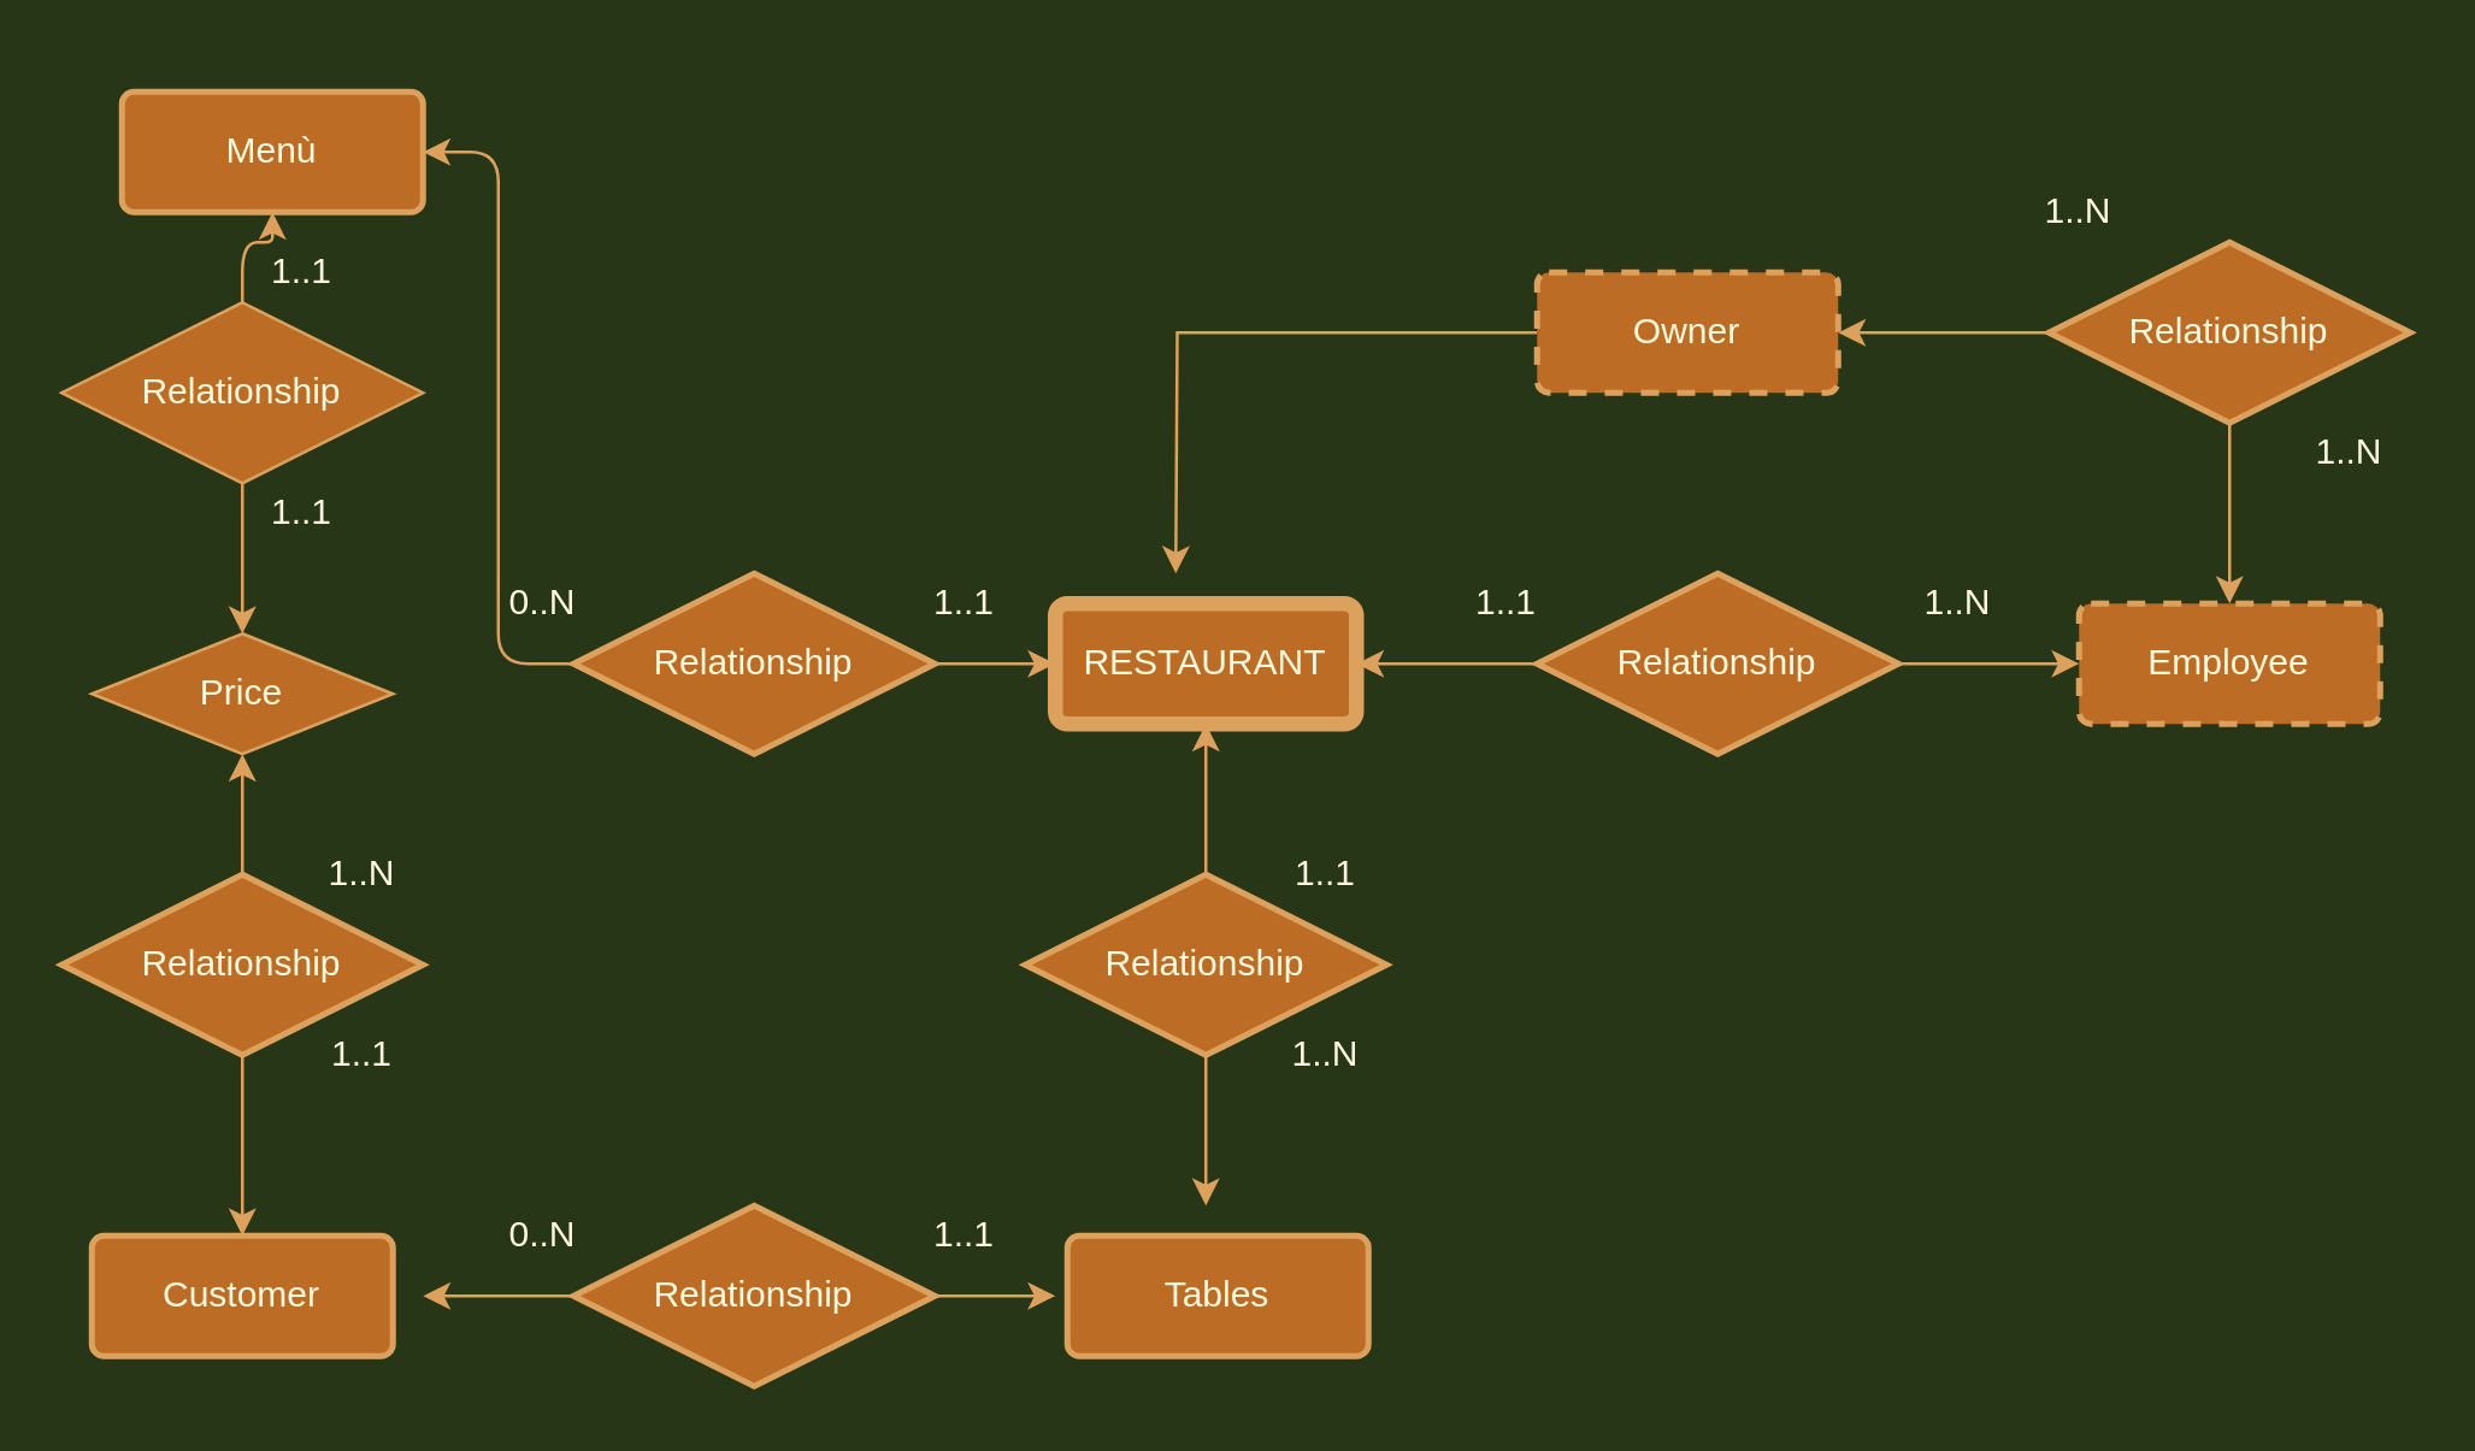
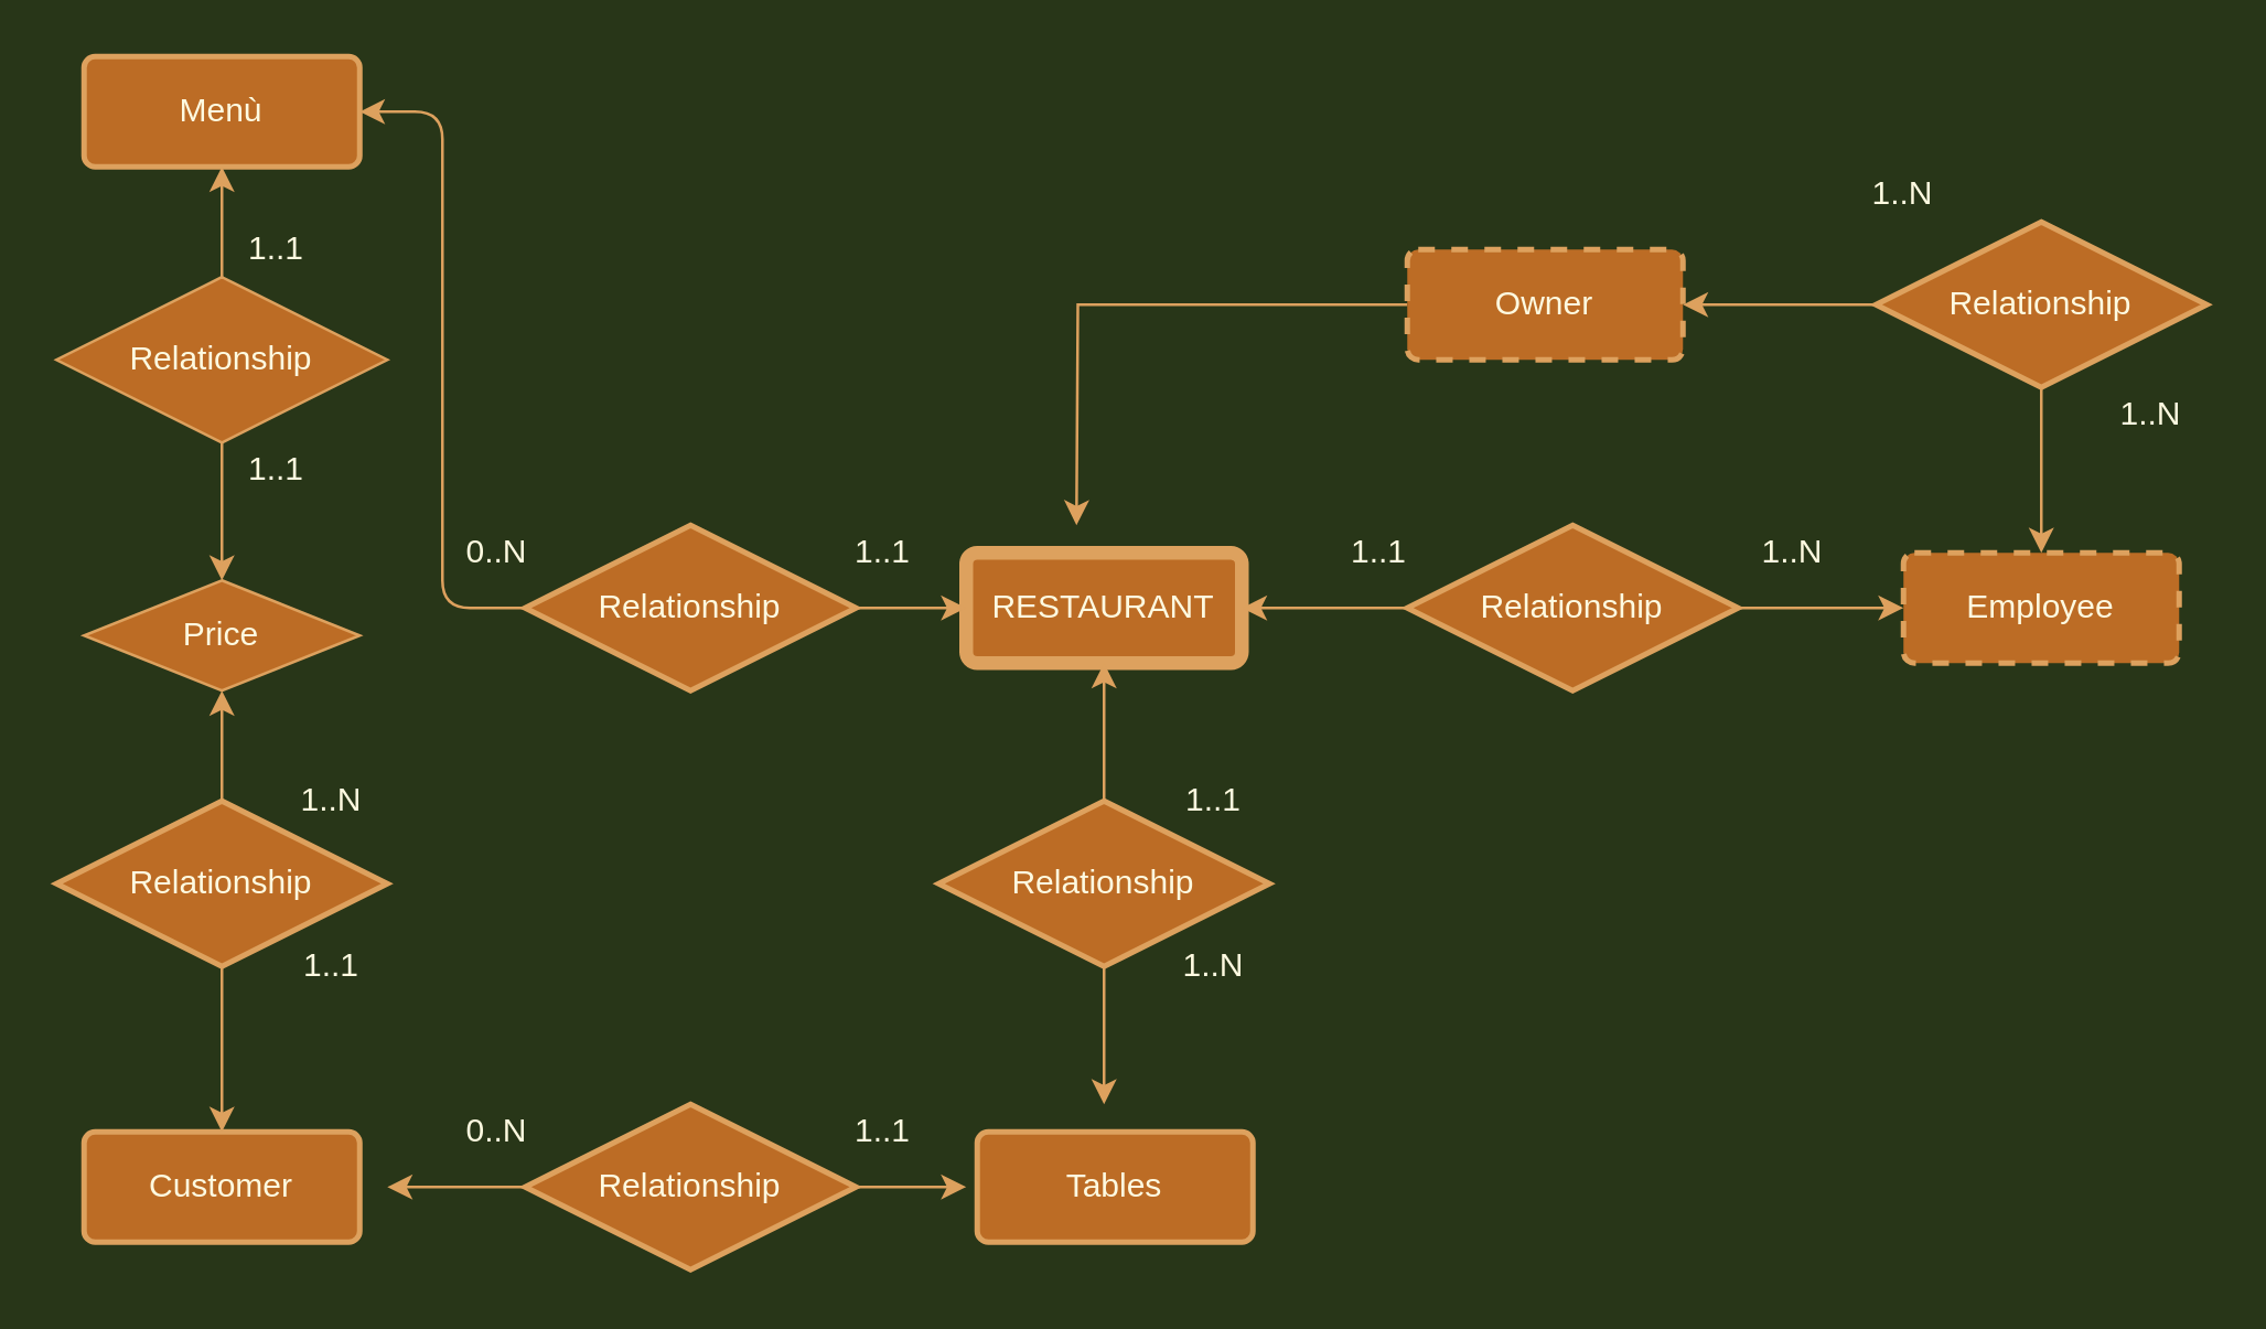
  <mxCell id="0" />
  <mxCell id="1" parent="0" />
  <mxCell id="2" value="RESTAURANT" style="rounded=1;arcSize=10;whiteSpace=wrap;html=1;align=center;strokeWidth=5;fillColor=#BC6C25;strokeColor=#DDA15E;fontColor=#FEFAE0;" vertex="1" parent="1"><mxGeometry x="350" y="200" width="100" height="40" as="geometry" /></mxCell>
  <mxCell id="3" style="edgeStyle=orthogonalEdgeStyle;rounded=0;orthogonalLoop=1;jettySize=auto;html=1;entryX=0;entryY=0.5;entryDx=0;entryDy=0;labelBackgroundColor=#283618;strokeColor=#DDA15E;fontColor=#FEFAE0;" edge="1" parent="1" source="5" target="2"><mxGeometry relative="1" as="geometry" /></mxCell>
  <mxCell id="4" style="edgeStyle=orthogonalEdgeStyle;curved=0;rounded=1;sketch=0;orthogonalLoop=1;jettySize=auto;html=1;entryX=1;entryY=0.5;entryDx=0;entryDy=0;strokeColor=#DDA15E;fillColor=#BC6C25;fontColor=#FEFAE0;" edge="1" parent="1" source="5" target="6"><mxGeometry relative="1" as="geometry" /></mxCell>
  <mxCell id="5" value="Relationship" style="shape=rhombus;perimeter=rhombusPerimeter;whiteSpace=wrap;html=1;align=center;strokeWidth=2;fillColor=#BC6C25;strokeColor=#DDA15E;fontColor=#FEFAE0;" vertex="1" parent="1"><mxGeometry x="190" y="190" width="120" height="60" as="geometry" /></mxCell>
- <mxCell id="6" value="Menù" style="rounded=1;arcSize=10;whiteSpace=wrap;html=1;align=center;strokeWidth=2;fillColor=#BC6C25;strokeColor=#DDA15E;fontColor=#FEFAE0;" vertex="1" parent="1"><mxGeometry x="40" y="30" width="100" height="40" as="geometry" /></mxCell>
+ <mxCell id="6" value="Menù" style="rounded=1;arcSize=10;whiteSpace=wrap;html=1;align=center;strokeWidth=2;fillColor=#BC6C25;strokeColor=#DDA15E;fontColor=#FEFAE0;" vertex="1" parent="1"><mxGeometry x="30" y="20" width="100" height="40" as="geometry" /></mxCell>
  <mxCell id="7" value="Employee" style="rounded=1;arcSize=10;whiteSpace=wrap;html=1;align=center;strokeWidth=2;fillColor=#BC6C25;strokeColor=#DDA15E;fontColor=#FEFAE0;dashed=1;" vertex="1" parent="1"><mxGeometry x="690" y="200" width="100" height="40" as="geometry" /></mxCell>
  <mxCell id="8" value="Tables" style="rounded=1;arcSize=10;whiteSpace=wrap;html=1;align=center;strokeWidth=2;fillColor=#BC6C25;strokeColor=#DDA15E;fontColor=#FEFAE0;" vertex="1" parent="1"><mxGeometry x="354" y="410" width="100" height="40" as="geometry" /></mxCell>
  <mxCell id="9" value="Customer" style="rounded=1;arcSize=10;whiteSpace=wrap;html=1;align=center;strokeWidth=2;fillColor=#BC6C25;strokeColor=#DDA15E;fontColor=#FEFAE0;" vertex="1" parent="1"><mxGeometry x="30" y="410" width="100" height="40" as="geometry" /></mxCell>
  <mxCell id="10" style="edgeStyle=orthogonalEdgeStyle;rounded=0;orthogonalLoop=1;jettySize=auto;html=1;entryX=0.5;entryY=0;entryDx=0;entryDy=0;labelBackgroundColor=#283618;strokeColor=#DDA15E;fontColor=#FEFAE0;" edge="1" parent="1" source="12" target="9"><mxGeometry relative="1" as="geometry" /></mxCell>
  <mxCell id="11" style="edgeStyle=orthogonalEdgeStyle;curved=0;rounded=1;sketch=0;orthogonalLoop=1;jettySize=auto;html=1;entryX=0.5;entryY=1;entryDx=0;entryDy=0;strokeColor=#DDA15E;fillColor=#BC6C25;fontColor=#FEFAE0;" edge="1" parent="1" source="12" target="42"><mxGeometry relative="1" as="geometry" /></mxCell>
  <mxCell id="12" value="Relationship" style="shape=rhombus;perimeter=rhombusPerimeter;whiteSpace=wrap;html=1;align=center;strokeWidth=2;fillColor=#BC6C25;strokeColor=#DDA15E;fontColor=#FEFAE0;" vertex="1" parent="1"><mxGeometry x="20" y="290" width="120" height="60" as="geometry" /></mxCell>
  <mxCell id="13" style="edgeStyle=orthogonalEdgeStyle;rounded=0;orthogonalLoop=1;jettySize=auto;html=1;exitX=1;exitY=0.5;exitDx=0;exitDy=0;labelBackgroundColor=#283618;strokeColor=#DDA15E;fontColor=#FEFAE0;" edge="1" parent="1" source="15"><mxGeometry relative="1" as="geometry"><mxPoint x="350" y="430" as="targetPoint" /></mxGeometry></mxCell>
  <mxCell id="14" style="edgeStyle=orthogonalEdgeStyle;rounded=0;orthogonalLoop=1;jettySize=auto;html=1;exitX=0;exitY=0.5;exitDx=0;exitDy=0;labelBackgroundColor=#283618;strokeColor=#DDA15E;fontColor=#FEFAE0;" edge="1" parent="1" source="15"><mxGeometry relative="1" as="geometry"><mxPoint x="140" y="430" as="targetPoint" /></mxGeometry></mxCell>
  <mxCell id="15" value="Relationship" style="shape=rhombus;perimeter=rhombusPerimeter;whiteSpace=wrap;html=1;align=center;strokeWidth=2;fillColor=#BC6C25;strokeColor=#DDA15E;fontColor=#FEFAE0;" vertex="1" parent="1"><mxGeometry x="190" y="400" width="120" height="60" as="geometry" /></mxCell>
  <mxCell id="16" style="edgeStyle=orthogonalEdgeStyle;rounded=0;orthogonalLoop=1;jettySize=auto;html=1;entryX=0.5;entryY=1;entryDx=0;entryDy=0;labelBackgroundColor=#283618;strokeColor=#DDA15E;fontColor=#FEFAE0;" edge="1" parent="1" source="18" target="2"><mxGeometry relative="1" as="geometry" /></mxCell>
  <mxCell id="17" style="edgeStyle=orthogonalEdgeStyle;rounded=0;orthogonalLoop=1;jettySize=auto;html=1;labelBackgroundColor=#283618;strokeColor=#DDA15E;fontColor=#FEFAE0;" edge="1" parent="1" source="18"><mxGeometry relative="1" as="geometry"><mxPoint x="400" y="400" as="targetPoint" /></mxGeometry></mxCell>
  <mxCell id="18" value="Relationship" style="shape=rhombus;perimeter=rhombusPerimeter;whiteSpace=wrap;html=1;align=center;strokeWidth=2;fillColor=#BC6C25;strokeColor=#DDA15E;fontColor=#FEFAE0;" vertex="1" parent="1"><mxGeometry x="340" y="290" width="120" height="60" as="geometry" /></mxCell>
  <mxCell id="19" style="edgeStyle=orthogonalEdgeStyle;rounded=0;orthogonalLoop=1;jettySize=auto;html=1;entryX=0;entryY=0.5;entryDx=0;entryDy=0;labelBackgroundColor=#283618;strokeColor=#DDA15E;fontColor=#FEFAE0;" edge="1" parent="1" source="21" target="7"><mxGeometry relative="1" as="geometry" /></mxCell>
  <mxCell id="20" style="edgeStyle=orthogonalEdgeStyle;rounded=0;orthogonalLoop=1;jettySize=auto;html=1;entryX=1;entryY=0.5;entryDx=0;entryDy=0;labelBackgroundColor=#283618;strokeColor=#DDA15E;fontColor=#FEFAE0;" edge="1" parent="1" source="21" target="2"><mxGeometry relative="1" as="geometry" /></mxCell>
  <mxCell id="21" value="Relationship" style="shape=rhombus;perimeter=rhombusPerimeter;whiteSpace=wrap;html=1;align=center;strokeWidth=2;fillColor=#BC6C25;strokeColor=#DDA15E;fontColor=#FEFAE0;" vertex="1" parent="1"><mxGeometry x="510" y="190" width="120" height="60" as="geometry" /></mxCell>
  <mxCell id="22" style="edgeStyle=orthogonalEdgeStyle;rounded=0;orthogonalLoop=1;jettySize=auto;html=1;entryX=0.5;entryY=0;entryDx=0;entryDy=0;labelBackgroundColor=#283618;strokeColor=#DDA15E;fontColor=#FEFAE0;" edge="1" parent="1" source="24" target="7"><mxGeometry relative="1" as="geometry" /></mxCell>
  <mxCell id="23" style="edgeStyle=orthogonalEdgeStyle;rounded=0;orthogonalLoop=1;jettySize=auto;html=1;entryX=1;entryY=0.5;entryDx=0;entryDy=0;labelBackgroundColor=#283618;strokeColor=#DDA15E;fontColor=#FEFAE0;" edge="1" parent="1" source="24" target="26"><mxGeometry relative="1" as="geometry" /></mxCell>
  <mxCell id="24" value="Relationship" style="shape=rhombus;perimeter=rhombusPerimeter;whiteSpace=wrap;html=1;align=center;strokeWidth=2;fillColor=#BC6C25;strokeColor=#DDA15E;fontColor=#FEFAE0;" vertex="1" parent="1"><mxGeometry x="680" y="80" width="120" height="60" as="geometry" /></mxCell>
  <mxCell id="25" style="edgeStyle=orthogonalEdgeStyle;rounded=0;orthogonalLoop=1;jettySize=auto;html=1;labelBackgroundColor=#283618;strokeColor=#DDA15E;fontColor=#FEFAE0;" edge="1" parent="1" source="26"><mxGeometry relative="1" as="geometry"><mxPoint x="390" y="190" as="targetPoint" /></mxGeometry></mxCell>
  <mxCell id="26" value="Owner" style="rounded=1;arcSize=10;whiteSpace=wrap;html=1;align=center;strokeWidth=2;fillColor=#BC6C25;strokeColor=#DDA15E;fontColor=#FEFAE0;dashed=1;" vertex="1" parent="1"><mxGeometry x="510" y="90" width="100" height="40" as="geometry" /></mxCell>
  <mxCell id="27" value="1..1" style="text;html=1;strokeColor=none;fillColor=none;align=center;verticalAlign=middle;whiteSpace=wrap;rounded=0;sketch=0;fontColor=#FEFAE0;" vertex="1" parent="1"><mxGeometry x="300" y="190" width="40" height="20" as="geometry" /></mxCell>
  <mxCell id="28" value="0..N" style="text;html=1;strokeColor=none;fillColor=none;align=center;verticalAlign=middle;whiteSpace=wrap;rounded=0;sketch=0;fontColor=#FEFAE0;" vertex="1" parent="1"><mxGeometry x="160" y="190" width="40" height="20" as="geometry" /></mxCell>
  <mxCell id="29" value="1..N" style="text;html=1;strokeColor=none;fillColor=none;align=center;verticalAlign=middle;whiteSpace=wrap;rounded=0;sketch=0;fontColor=#FEFAE0;" vertex="1" parent="1"><mxGeometry x="100" y="280" width="40" height="20" as="geometry" /></mxCell>
  <mxCell id="30" value="1..1" style="text;html=1;strokeColor=none;fillColor=none;align=center;verticalAlign=middle;whiteSpace=wrap;rounded=0;sketch=0;fontColor=#FEFAE0;" vertex="1" parent="1"><mxGeometry x="100" y="340" width="40" height="20" as="geometry" /></mxCell>
  <mxCell id="31" value="0..N" style="text;html=1;strokeColor=none;fillColor=none;align=center;verticalAlign=middle;whiteSpace=wrap;rounded=0;sketch=0;fontColor=#FEFAE0;" vertex="1" parent="1"><mxGeometry x="160" y="400" width="40" height="20" as="geometry" /></mxCell>
  <mxCell id="32" value="1..1" style="text;html=1;strokeColor=none;fillColor=none;align=center;verticalAlign=middle;whiteSpace=wrap;rounded=0;sketch=0;fontColor=#FEFAE0;" vertex="1" parent="1"><mxGeometry x="300" y="400" width="40" height="20" as="geometry" /></mxCell>
  <mxCell id="33" value="1..1" style="text;html=1;strokeColor=none;fillColor=none;align=center;verticalAlign=middle;whiteSpace=wrap;rounded=0;sketch=0;fontColor=#FEFAE0;" vertex="1" parent="1"><mxGeometry x="420" y="280" width="40" height="20" as="geometry" /></mxCell>
  <mxCell id="34" value="1..N" style="text;html=1;strokeColor=none;fillColor=none;align=center;verticalAlign=middle;whiteSpace=wrap;rounded=0;sketch=0;fontColor=#FEFAE0;" vertex="1" parent="1"><mxGeometry x="420" y="340" width="40" height="20" as="geometry" /></mxCell>
  <mxCell id="35" value="1..1" style="text;html=1;strokeColor=none;fillColor=none;align=center;verticalAlign=middle;whiteSpace=wrap;rounded=0;sketch=0;fontColor=#FEFAE0;" vertex="1" parent="1"><mxGeometry x="480" y="190" width="40" height="20" as="geometry" /></mxCell>
  <mxCell id="36" value="1..N" style="text;html=1;strokeColor=none;fillColor=none;align=center;verticalAlign=middle;whiteSpace=wrap;rounded=0;sketch=0;fontColor=#FEFAE0;" vertex="1" parent="1"><mxGeometry x="630" y="190" width="40" height="20" as="geometry" /></mxCell>
  <mxCell id="37" value="1..N" style="text;html=1;strokeColor=none;fillColor=none;align=center;verticalAlign=middle;whiteSpace=wrap;rounded=0;sketch=0;fontColor=#FEFAE0;" vertex="1" parent="1"><mxGeometry x="670" y="60" width="40" height="20" as="geometry" /></mxCell>
  <mxCell id="38" value="1..N" style="text;html=1;strokeColor=none;fillColor=none;align=center;verticalAlign=middle;whiteSpace=wrap;rounded=0;sketch=0;fontColor=#FEFAE0;" vertex="1" parent="1"><mxGeometry x="760" y="140" width="40" height="20" as="geometry" /></mxCell>
  <mxCell id="39" style="edgeStyle=orthogonalEdgeStyle;curved=0;rounded=1;sketch=0;orthogonalLoop=1;jettySize=auto;html=1;entryX=0.5;entryY=1;entryDx=0;entryDy=0;strokeColor=#DDA15E;fillColor=#BC6C25;fontColor=#FEFAE0;" edge="1" parent="1" source="41" target="6"><mxGeometry relative="1" as="geometry" /></mxCell>
  <mxCell id="40" style="edgeStyle=orthogonalEdgeStyle;curved=0;rounded=1;sketch=0;orthogonalLoop=1;jettySize=auto;html=1;entryX=0.5;entryY=0;entryDx=0;entryDy=0;strokeColor=#DDA15E;fillColor=#BC6C25;fontColor=#FEFAE0;" edge="1" parent="1" source="41" target="42"><mxGeometry relative="1" as="geometry" /></mxCell>
  <mxCell id="41" value="Relationship" style="shape=rhombus;perimeter=rhombusPerimeter;whiteSpace=wrap;html=1;align=center;rounded=0;sketch=0;strokeColor=#DDA15E;fillColor=#BC6C25;fontColor=#FEFAE0;" vertex="1" parent="1"><mxGeometry x="20" y="100" width="120" height="60" as="geometry" /></mxCell>
  <mxCell id="42" value="Price" style="rhombus;arcSize=10;whiteSpace=wrap;html=1;align=center;sketch=0;strokeColor=#DDA15E;fillColor=#BC6C25;fontColor=#FEFAE0;" vertex="1" parent="1"><mxGeometry x="30" y="210" width="100" height="40" as="geometry" /></mxCell>
  <mxCell id="43" value="1..1" style="text;html=1;strokeColor=none;fillColor=none;align=center;verticalAlign=middle;whiteSpace=wrap;rounded=0;sketch=0;fontColor=#FEFAE0;" vertex="1" parent="1"><mxGeometry x="80" y="80" width="40" height="20" as="geometry" /></mxCell>
  <mxCell id="44" value="1..1" style="text;html=1;strokeColor=none;fillColor=none;align=center;verticalAlign=middle;whiteSpace=wrap;rounded=0;sketch=0;fontColor=#FEFAE0;" vertex="1" parent="1"><mxGeometry x="80" y="160" width="40" height="20" as="geometry" /></mxCell>
